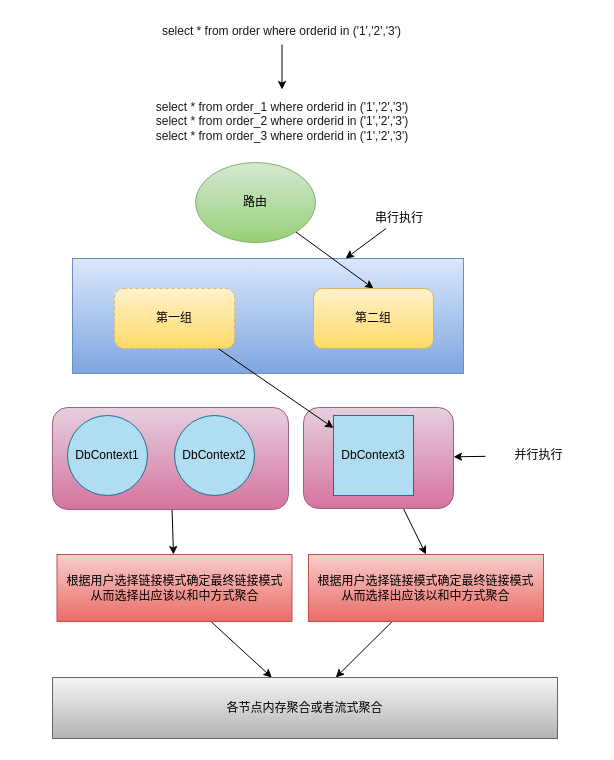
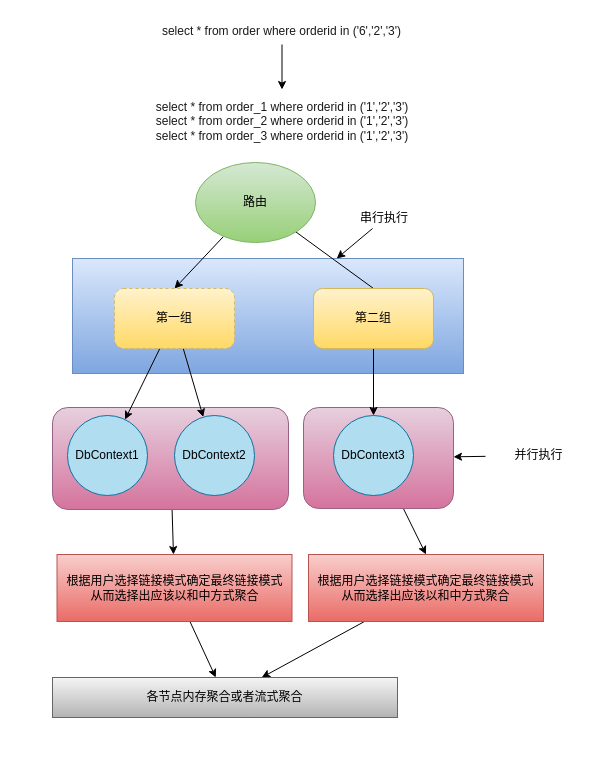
  <mxCell id="0" />
  <mxCell id="1" parent="0" />
  <mxCell id="2" style="edgeStyle=none;html=1;entryX=0.5;entryY=0;entryDx=0;entryDy=0;strokeColor=#000000;" edge="1" parent="1" source="3" target="28"><mxGeometry relative="1" as="geometry" /></mxCell>
  <mxCell id="3" value="" style="rounded=1;whiteSpace=wrap;html=1;gradientColor=#d5739d;fillColor=#e6d0de;strokeColor=#996185;" vertex="1" parent="1"><mxGeometry x="303" y="407" width="150" height="101" as="geometry" /></mxCell>
  <mxCell id="4" style="edgeStyle=none;html=1;strokeColor=#000000;" edge="1" parent="1" source="5" target="26"><mxGeometry relative="1" as="geometry" /></mxCell>
  <mxCell id="5" value="" style="rounded=1;whiteSpace=wrap;html=1;gradientColor=#d5739d;fillColor=#e6d0de;strokeColor=#996185;" vertex="1" parent="1"><mxGeometry x="52" y="407" width="236" height="102" as="geometry" /></mxCell>
  <mxCell id="6" value="" style="rounded=0;whiteSpace=wrap;html=1;gradientColor=#7ea6e0;fillColor=#dae8fc;strokeColor=#6c8ebf;" vertex="1" parent="1"><mxGeometry x="72" y="258" width="391" height="115" as="geometry" /></mxCell>
  <mxCell id="7" style="edgeStyle=none;html=1;entryX=0.5;entryY=0;entryDx=0;entryDy=0;strokeColor=#000000;" edge="1" parent="1" target="9"><mxGeometry relative="1" as="geometry"><mxPoint x="281.5" y="44" as="sourcePoint" /></mxGeometry></mxCell>
- <mxCell id="8" value="&lt;font color=&quot;#1a1a1a&quot;&gt;select * from order where orderid in ('1','2','3')&lt;/font&gt;" style="text;html=1;strokeColor=none;fillColor=none;align=center;verticalAlign=middle;whiteSpace=wrap;rounded=0;" vertex="1" parent="1"><mxGeometry x="20" y="20" width="523" height="22" as="geometry" /></mxCell>
+ <mxCell id="8" value="&lt;font color=&quot;#1a1a1a&quot;&gt;select * from order where orderid in ('6','2','3')&lt;/font&gt;" style="text;html=1;strokeColor=none;fillColor=none;align=center;verticalAlign=middle;whiteSpace=wrap;rounded=0;" vertex="1" parent="1"><mxGeometry x="20" y="20" width="523" height="22" as="geometry" /></mxCell>
  <mxCell id="9" value="&lt;span style=&quot;color: rgb(26 , 26 , 26)&quot;&gt;select * from order_1 where orderid in ('1','2'&lt;/span&gt;&lt;span style=&quot;color: rgb(26 , 26 , 26)&quot;&gt;,'3'&lt;/span&gt;&lt;span style=&quot;color: rgb(26 , 26 , 26)&quot;&gt;)&lt;br&gt;&lt;/span&gt;&lt;span style=&quot;color: rgb(26 , 26 , 26)&quot;&gt;select * from order_2 where orderid in ('1','2'&lt;/span&gt;&lt;span style=&quot;color: rgb(26 , 26 , 26)&quot;&gt;,'3'&lt;/span&gt;&lt;span style=&quot;color: rgb(26 , 26 , 26)&quot;&gt;)&lt;br&gt;&lt;/span&gt;&lt;span style=&quot;color: rgb(26 , 26 , 26)&quot;&gt;select * from order_3 where orderid in ('1','2'&lt;/span&gt;&lt;span style=&quot;color: rgb(26 , 26 , 26)&quot;&gt;,'3'&lt;/span&gt;&lt;span style=&quot;color: rgb(26 , 26 , 26)&quot;&gt;)&lt;/span&gt;&lt;span style=&quot;color: rgb(26 , 26 , 26)&quot;&gt;&lt;br&gt;&lt;/span&gt;" style="text;html=1;strokeColor=none;fillColor=none;align=center;verticalAlign=middle;whiteSpace=wrap;rounded=0;" vertex="1" parent="1"><mxGeometry x="53.5" y="89" width="456" height="64" as="geometry" /></mxCell>
- <mxCell id="11" style="edgeStyle=none;html=1;entryX=0.5;entryY=0;entryDx=0;entryDy=0;strokeColor=#000000;" edge="1" parent="1" source="12" target="20"><mxGeometry relative="1" as="geometry" /></mxCell>
+ <mxCell id="10" style="edgeStyle=none;html=1;entryX=0.5;entryY=0;entryDx=0;entryDy=0;strokeColor=#000000;" edge="1" parent="1" source="12" target="18"><mxGeometry relative="1" as="geometry" /></mxCell>
+ <mxCell id="11" style="edgeStyle=none;html=1;entryX=0.5;entryY=0;entryDx=0;entryDy=0;strokeColor=#000000;endArrow=none;" edge="1" parent="1" source="12" target="20"><mxGeometry relative="1" as="geometry" /></mxCell>
  <mxCell id="12" value="&lt;font color=&quot;#000000&quot;&gt;路由&lt;/font&gt;" style="ellipse;whiteSpace=wrap;html=1;gradientColor=#97d077;fillColor=#d5e8d4;strokeColor=#82b366;" vertex="1" parent="1"><mxGeometry x="195" y="162" width="120" height="80" as="geometry" /></mxCell>
  <mxCell id="13" value="&lt;font color=&quot;#000000&quot;&gt;DbContext1&lt;/font&gt;" style="ellipse;whiteSpace=wrap;html=1;aspect=fixed;fillColor=#b1ddf0;strokeColor=#10739e;" vertex="1" parent="1"><mxGeometry x="67" y="415" width="80" height="80" as="geometry" /></mxCell>
  <mxCell id="14" value="&lt;font color=&quot;#000000&quot;&gt;DbContext2&lt;/font&gt;" style="ellipse;whiteSpace=wrap;html=1;aspect=fixed;fillColor=#b1ddf0;strokeColor=#10739e;" vertex="1" parent="1"><mxGeometry x="174" y="415" width="80" height="80" as="geometry" /></mxCell>
- <mxCell id="15" value="&lt;font color=&quot;#000000&quot;&gt;DbContext3&lt;/font&gt;" style="whiteSpace=wrap;html=1;aspect=fixed;fillColor=#b1ddf0;strokeColor=#10739e;rounded=0;" vertex="1" parent="1"><mxGeometry x="333" y="415" width="80" height="80" as="geometry" /></mxCell>
- <mxCell id="17" style="edgeStyle=none;html=1;strokeColor=#000000;" edge="1" parent="1" source="18" target="15"><mxGeometry relative="1" as="geometry" /></mxCell>
+ <mxCell id="15" value="&lt;font color=&quot;#000000&quot;&gt;DbContext3&lt;/font&gt;" style="ellipse;whiteSpace=wrap;html=1;aspect=fixed;fillColor=#b1ddf0;strokeColor=#10739e;" vertex="1" parent="1"><mxGeometry x="333" y="415" width="80" height="80" as="geometry" /></mxCell>
+ <mxCell id="16" style="edgeStyle=none;html=1;strokeColor=#000000;" edge="1" parent="1" source="18" target="13"><mxGeometry relative="1" as="geometry" /></mxCell>
+ <mxCell id="17" style="edgeStyle=none;html=1;strokeColor=#000000;" edge="1" parent="1" source="18" target="14"><mxGeometry relative="1" as="geometry" /></mxCell>
  <mxCell id="18" value="&lt;font color=&quot;#000000&quot;&gt;第一组&lt;/font&gt;" style="rounded=1;whiteSpace=wrap;html=1;gradientColor=#ffd966;fillColor=#fff2cc;strokeColor=#d6b656;dashed=1;" vertex="1" parent="1"><mxGeometry x="114" y="288" width="120" height="60" as="geometry" /></mxCell>
+ <mxCell id="19" style="edgeStyle=none;html=1;strokeColor=#000000;" edge="1" parent="1" source="20" target="15"><mxGeometry relative="1" as="geometry" /></mxCell>
  <mxCell id="20" value="&lt;font color=&quot;#000000&quot;&gt;第二组&lt;/font&gt;" style="rounded=1;whiteSpace=wrap;html=1;gradientColor=#ffd966;fillColor=#fff2cc;strokeColor=#d6b656;" vertex="1" parent="1"><mxGeometry x="313" y="288" width="120" height="60" as="geometry" /></mxCell>
  <mxCell id="21" style="edgeStyle=none;html=1;strokeColor=#000000;" edge="1" parent="1" source="22" target="6"><mxGeometry relative="1" as="geometry" /></mxCell>
- <mxCell id="22" value="&lt;font color=&quot;#000000&quot;&gt;串行执行&lt;/font&gt;" style="text;html=1;strokeColor=none;fillColor=none;align=center;verticalAlign=middle;whiteSpace=wrap;rounded=0;" vertex="1" parent="1"><mxGeometry x="350" y="208" width="98" height="20" as="geometry" /></mxCell>
+ <mxCell id="22" value="&lt;font color=&quot;#000000&quot;&gt;串行执行&lt;/font&gt;" style="text;html=1;strokeColor=none;fillColor=none;align=center;verticalAlign=middle;whiteSpace=wrap;rounded=0;" vertex="1" parent="1"><mxGeometry x="335" y="208" width="98" height="20" as="geometry" /></mxCell>
  <mxCell id="23" style="edgeStyle=none;html=1;strokeColor=#000000;" edge="1" parent="1" source="24" target="3"><mxGeometry relative="1" as="geometry" /></mxCell>
  <mxCell id="24" value="&lt;font color=&quot;#000000&quot;&gt;并行执行&lt;/font&gt;" style="text;html=1;strokeColor=none;fillColor=none;align=center;verticalAlign=middle;whiteSpace=wrap;rounded=0;" vertex="1" parent="1"><mxGeometry x="485" y="444" width="107" height="22" as="geometry" /></mxCell>
  <mxCell id="25" style="edgeStyle=none;html=1;strokeColor=#000000;" edge="1" parent="1" source="26" target="29"><mxGeometry relative="1" as="geometry" /></mxCell>
  <mxCell id="26" value="&lt;font color=&quot;#000000&quot;&gt;根据用户选择链接模式确定最终链接模式&lt;br&gt;从而选择出应该以和中方式聚合&lt;br&gt;&lt;/font&gt;" style="rounded=0;whiteSpace=wrap;html=1;gradientColor=#ea6b66;fillColor=#f8cecc;strokeColor=#b85450;" vertex="1" parent="1"><mxGeometry x="56.5" y="554" width="235" height="67" as="geometry" /></mxCell>
  <mxCell id="27" style="edgeStyle=none;html=1;strokeColor=#000000;" edge="1" parent="1" source="28" target="29"><mxGeometry relative="1" as="geometry" /></mxCell>
  <mxCell id="28" value="&lt;font color=&quot;#000000&quot;&gt;根据用户选择链接模式确定最终链接模式&lt;br&gt;从而选择出应该以和中方式聚合&lt;br&gt;&lt;/font&gt;" style="rounded=0;whiteSpace=wrap;html=1;gradientColor=#ea6b66;fillColor=#f8cecc;strokeColor=#b85450;" vertex="1" parent="1"><mxGeometry x="308" y="554" width="235" height="67" as="geometry" /></mxCell>
- <mxCell id="29" value="&lt;font color=&quot;#000000&quot;&gt;各节点内存聚合或者流式聚合&lt;/font&gt;" style="rounded=0;whiteSpace=wrap;html=1;gradientColor=#b3b3b3;fillColor=#f5f5f5;strokeColor=#666666;" vertex="1" parent="1"><mxGeometry x="52" y="677" width="505" height="61" as="geometry" /></mxCell>
+ <mxCell id="29" value="&lt;font color=&quot;#000000&quot;&gt;各节点内存聚合或者流式聚合&lt;/font&gt;" style="rounded=0;whiteSpace=wrap;html=1;gradientColor=#b3b3b3;fillColor=#f5f5f5;strokeColor=#666666;" vertex="1" parent="1"><mxGeometry x="52" y="677" width="345" height="40" as="geometry" /></mxCell>
